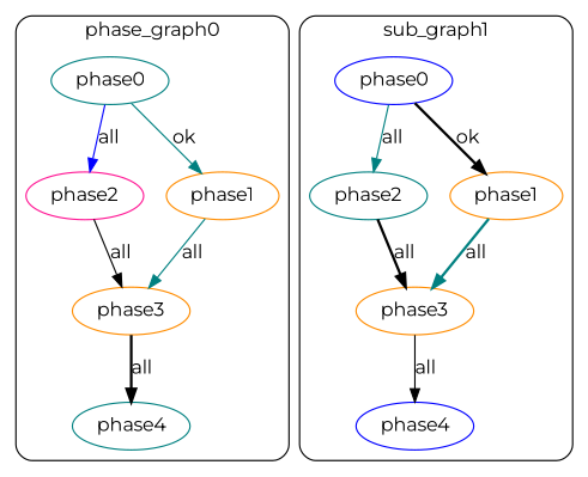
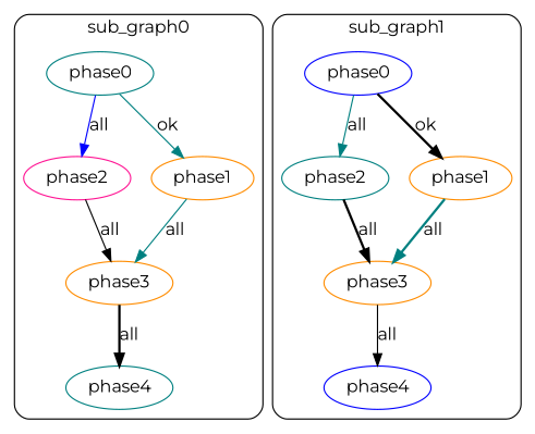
  digraph {
    rankdir=TB
    fontname=Montserrat
    node [color=darkorange fontname=Montserrat]
    edge [style=solid color=black fontname=Montserrat]
    n1 [label=phase4 color=teal]
    n2 [label=phase0 color=teal]
    n3 [label=phase2 color=deeppink]
    n4 [label=phase1]
    n5 [label=phase3]
    n6 [label=phase4 color=blue]
    n7 [label=phase0 color=blue]
    n8 [label=phase2 color=teal]
    n9 [label=phase1]
    n10 [label=phase3]
    subgraph cluster_1 {
-     label=phase_graph0
+     label=sub_graph0
      style=rounded
      n1
      n2
      n3
      n4
      n5
    }
    subgraph cluster_2 {
      label=sub_graph1
      style=rounded
      n6
      n7
      n8
      n9
      n10
    }
    n2 -> n3 [label=all color=blue]
    n2 -> n4 [label=ok color=teal]
    n3 -> n5 [label=all]
    n4 -> n5 [label=all color=teal]
    n5 -> n1 [label=all style=bold]
    n7 -> n8 [label=all color=teal]
    n7 -> n9 [label=ok style=bold]
    n8 -> n10 [label=all style=bold]
    n9 -> n10 [label=all style=bold color=teal]
    n10 -> n6 [label=all]
  }
